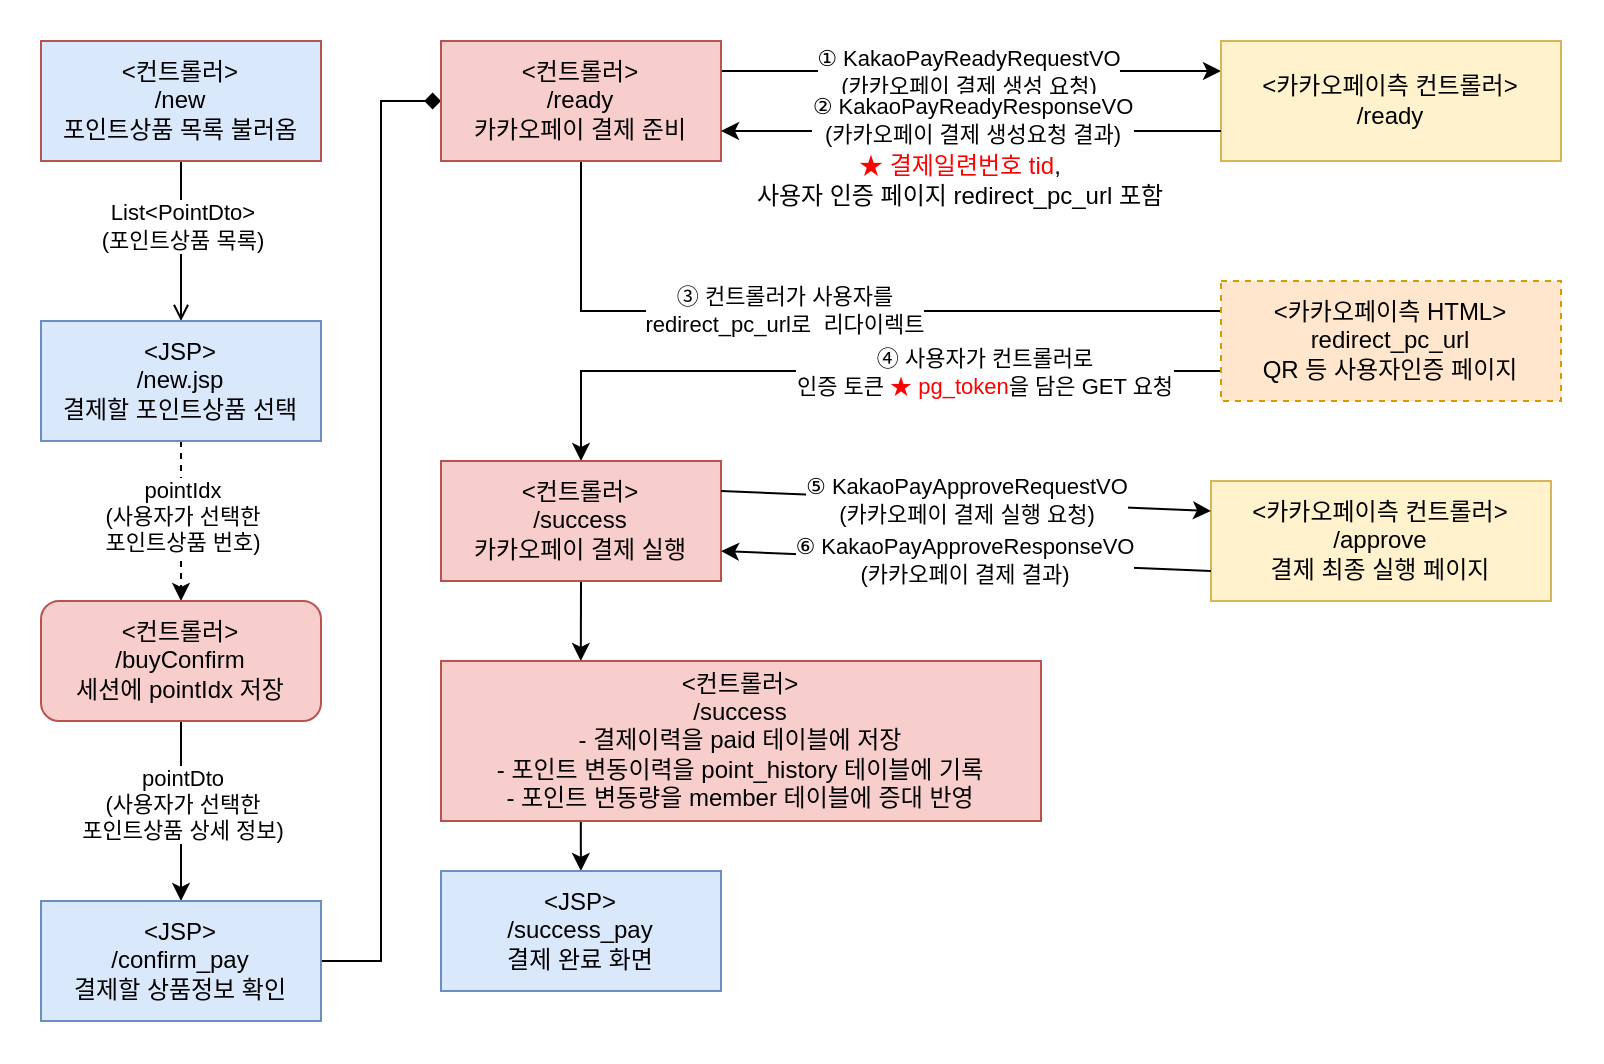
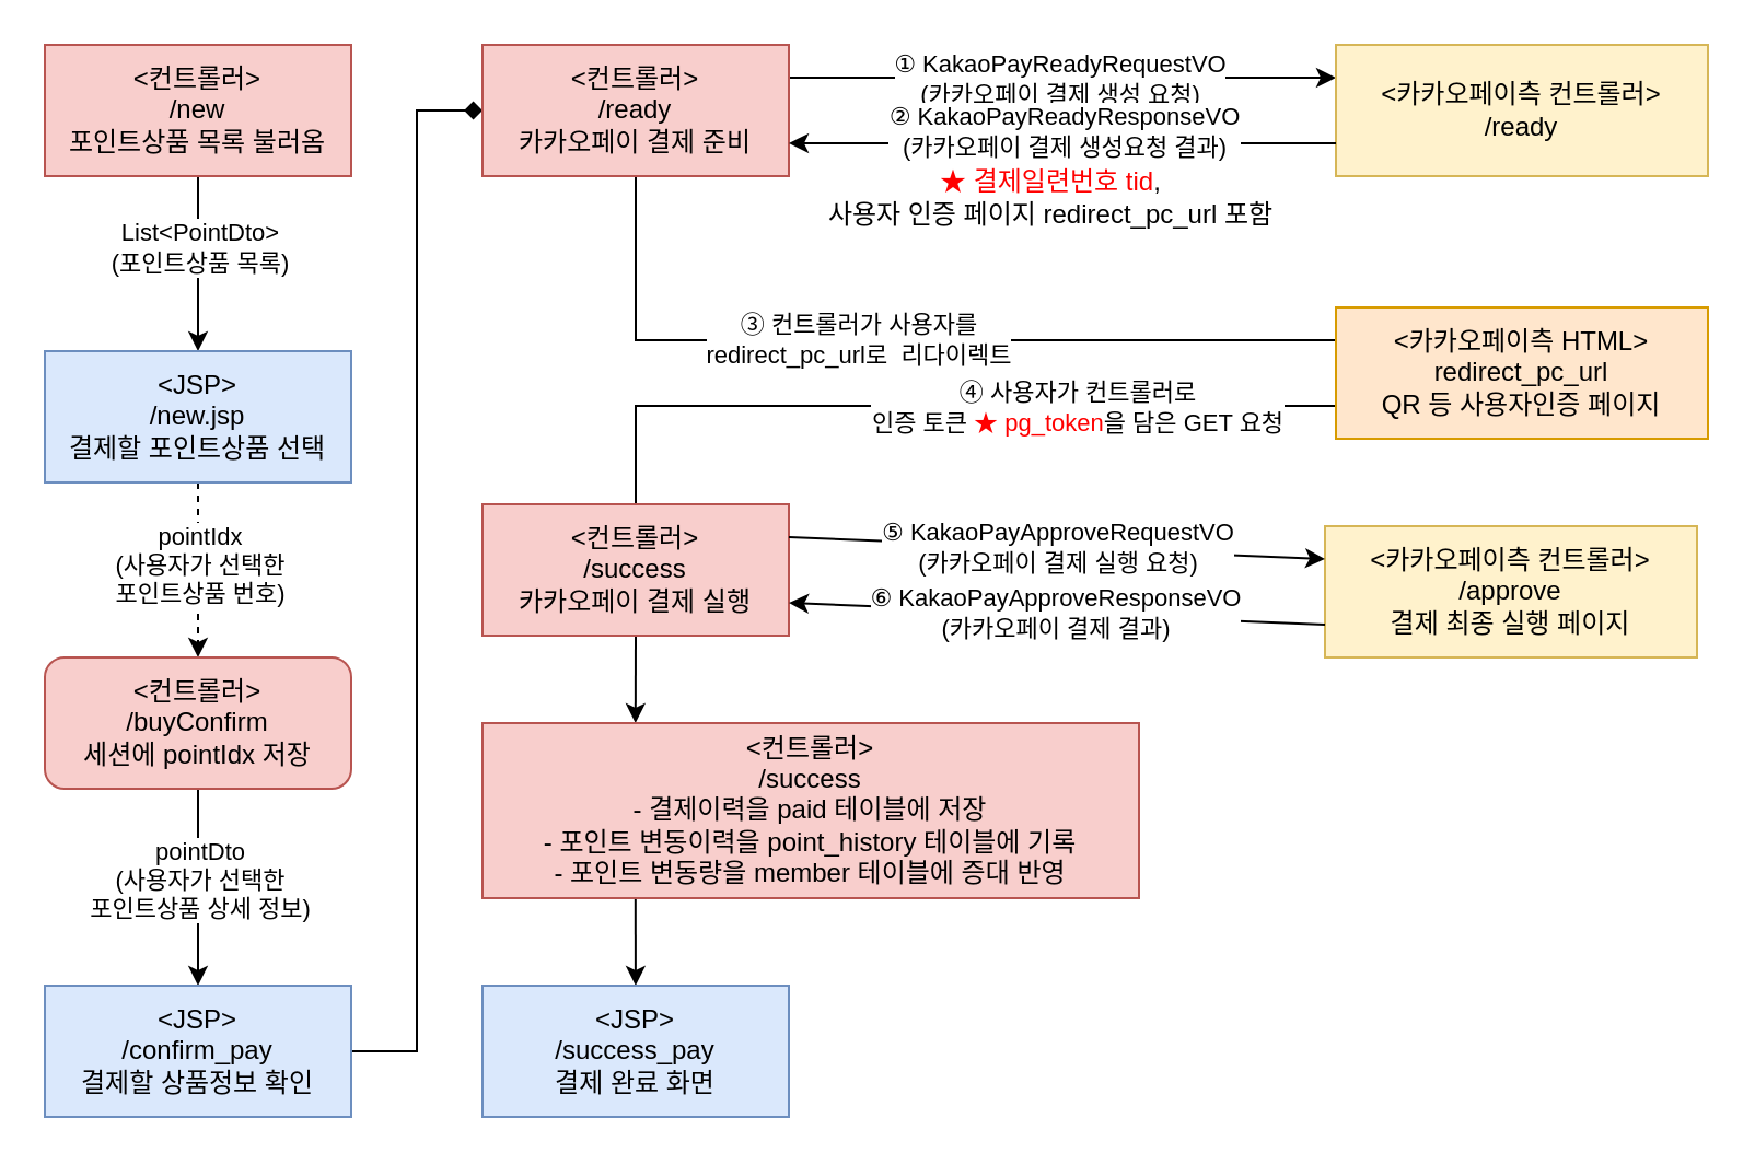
  <mxCell id="0" />
  <mxCell id="1" parent="0" />
- <mxCell id="2" value="" style="edgeStyle=none;html=1;endArrow=open;" edge="1" parent="1" source="4" target="7"><mxGeometry relative="1" as="geometry" /></mxCell>
+ <mxCell id="2" value="" style="edgeStyle=none;html=1;" edge="1" parent="1" source="4" target="7"><mxGeometry relative="1" as="geometry" /></mxCell>
  <mxCell id="3" value="List&amp;lt;PointDto&amp;gt;&lt;br&gt;(포인트상품 목록)" style="edgeLabel;html=1;align=center;verticalAlign=middle;resizable=0;points=[];" vertex="1" connectable="0" parent="2"><mxGeometry x="-0.649" y="-4" relative="1" as="geometry"><mxPoint x="4" y="18" as="offset" /></mxGeometry></mxCell>
- <mxCell id="4" value="&amp;lt;컨트롤러&amp;gt;&lt;br&gt;/new&lt;br&gt;포인트상품 목록 불러옴" style="rounded=0;whiteSpace=wrap;html=1;fillColor=#dae8fc;strokeColor=#b85450;" vertex="1" parent="1"><mxGeometry x="20" y="20" width="140" height="60" as="geometry" /></mxCell>
+ <mxCell id="4" value="&amp;lt;컨트롤러&amp;gt;&lt;br&gt;/new&lt;br&gt;포인트상품 목록 불러옴" style="rounded=0;whiteSpace=wrap;html=1;fillColor=#f8cecc;strokeColor=#b85450;" vertex="1" parent="1"><mxGeometry x="20" y="20" width="140" height="60" as="geometry" /></mxCell>
  <mxCell id="5" value="" style="edgeStyle=none;html=1;dashed=1;" edge="1" parent="1" source="7" target="10"><mxGeometry relative="1" as="geometry"><Array as="points" /></mxGeometry></mxCell>
  <mxCell id="6" value="pointIdx&lt;br&gt;(사용자가 선택한&lt;br&gt;포인트상품 번호)" style="edgeLabel;html=1;align=center;verticalAlign=middle;resizable=0;points=[];" vertex="1" connectable="0" parent="5"><mxGeometry x="-0.387" relative="1" as="geometry"><mxPoint y="12" as="offset" /></mxGeometry></mxCell>
  <mxCell id="7" value="&amp;lt;JSP&amp;gt;&lt;br&gt;/new.jsp&lt;br&gt;결제할 포인트상품 선택" style="rounded=0;whiteSpace=wrap;html=1;fillColor=#dae8fc;strokeColor=#6c8ebf;" vertex="1" parent="1"><mxGeometry x="20" y="160" width="140" height="60" as="geometry" /></mxCell>
  <mxCell id="8" value="" style="edgeStyle=none;html=1;" edge="1" parent="1" source="10" target="12"><mxGeometry relative="1" as="geometry" /></mxCell>
  <mxCell id="9" value="pointDto&lt;br&gt;(사용자가 선택한&lt;br&gt;포인트상품 상세 정보)" style="edgeLabel;html=1;align=center;verticalAlign=middle;resizable=0;points=[];" vertex="1" connectable="0" parent="8"><mxGeometry x="0.208" relative="1" as="geometry"><mxPoint y="-13" as="offset" /></mxGeometry></mxCell>
  <mxCell id="10" value="&amp;lt;컨트롤러&amp;gt;&lt;br&gt;/buyConfirm&lt;br&gt;세션에 pointIdx 저장" style="whiteSpace=wrap;html=1;fillColor=#f8cecc;strokeColor=#b85450;rounded=1;" vertex="1" parent="1"><mxGeometry x="20" y="300" width="140" height="60" as="geometry" /></mxCell>
  <mxCell id="11" value="" style="edgeStyle=none;html=1;rounded=0;endArrow=diamond;" edge="1" parent="1" source="12" target="17"><mxGeometry relative="1" as="geometry"><Array as="points"><mxPoint x="190" y="480" /><mxPoint x="190" y="50" /></Array></mxGeometry></mxCell>
  <mxCell id="12" value="&amp;lt;JSP&amp;gt;&lt;br&gt;/confirm_pay&lt;br&gt;결제할 상품정보 확인" style="rounded=0;whiteSpace=wrap;html=1;fillColor=#dae8fc;strokeColor=#6c8ebf;" vertex="1" parent="1"><mxGeometry x="20" y="450" width="140" height="60" as="geometry" /></mxCell>
  <mxCell id="13" value="" style="edgeStyle=none;rounded=0;html=1;entryX=0;entryY=0.25;entryDx=0;entryDy=0;exitX=1;exitY=0.25;exitDx=0;exitDy=0;" edge="1" parent="1" source="17" target="18"><mxGeometry relative="1" as="geometry" /></mxCell>
  <mxCell id="14" value="① KakaoPayReadyRequestVO&lt;br&gt;(카카오페이 결제 생성 요청)" style="edgeLabel;html=1;align=center;verticalAlign=middle;resizable=0;points=[];" vertex="1" connectable="0" parent="13"><mxGeometry x="0.099" y="2" relative="1" as="geometry"><mxPoint x="-14" y="2" as="offset" /></mxGeometry></mxCell>
  <mxCell id="15" value="" style="edgeStyle=none;rounded=0;html=1;fontColor=#FF0000;exitX=0.5;exitY=1;exitDx=0;exitDy=0;entryX=0;entryY=0.25;entryDx=0;entryDy=0;endArrow=none;" edge="1" parent="1" source="17" target="22"><mxGeometry relative="1" as="geometry"><Array as="points"><mxPoint x="290" y="155" /></Array></mxGeometry></mxCell>
  <mxCell id="16" value="③ 컨트롤러가 사용자를&lt;br&gt;redirect_pc_url로&amp;nbsp;&amp;nbsp;리다이렉트" style="edgeLabel;html=1;align=center;verticalAlign=middle;resizable=0;points=[];fontColor=#000000;" vertex="1" connectable="0" parent="15"><mxGeometry x="-0.348" relative="1" as="geometry"><mxPoint x="47" y="-1" as="offset" /></mxGeometry></mxCell>
  <mxCell id="17" value="&amp;lt;컨트롤러&amp;gt;&lt;br&gt;/ready&lt;br&gt;카카오페이 결제 준비" style="rounded=0;whiteSpace=wrap;html=1;fillColor=#f8cecc;strokeColor=#b85450;" vertex="1" parent="1"><mxGeometry x="220" y="20" width="140" height="60" as="geometry" /></mxCell>
  <mxCell id="18" value="&amp;lt;카카오페이측 컨트롤러&amp;gt;&lt;br&gt;/ready" style="rounded=0;whiteSpace=wrap;html=1;fillColor=#fff2cc;strokeColor=#d6b656;" vertex="1" parent="1"><mxGeometry x="610" y="20" width="170" height="60" as="geometry" /></mxCell>
  <mxCell id="19" value="★ 결제일련번호 tid&lt;font color=&quot;#000000&quot;&gt;,&lt;br&gt;사용자 인증 페이지 redirect_pc_url 포함&lt;/font&gt;" style="text;html=1;strokeColor=none;fillColor=none;align=center;verticalAlign=middle;whiteSpace=wrap;rounded=0;fontColor=#FF0000;" vertex="1" parent="1"><mxGeometry x="350" y="70" width="260" height="40" as="geometry" /></mxCell>
- <mxCell id="20" value="" style="edgeStyle=none;rounded=0;html=1;fontColor=#FF0000;exitX=0;exitY=0.75;exitDx=0;exitDy=0;entryX=0.5;entryY=0;entryDx=0;entryDy=0;" edge="1" parent="1" source="22" target="24"><mxGeometry relative="1" as="geometry"><Array as="points"><mxPoint x="290" y="185" /></Array></mxGeometry></mxCell>
+ <mxCell id="20" value="" style="edgeStyle=none;rounded=0;html=1;fontColor=#FF0000;exitX=0;exitY=0.75;exitDx=0;exitDy=0;entryX=0.5;entryY=0;entryDx=0;entryDy=0;endArrow=none;" edge="1" parent="1" source="22" target="24"><mxGeometry relative="1" as="geometry"><Array as="points"><mxPoint x="290" y="185" /></Array></mxGeometry></mxCell>
  <mxCell id="21" value="&lt;font color=&quot;#000000&quot;&gt;④ 사용자가 컨트롤러로&lt;br&gt;인증 토큰 &lt;/font&gt;★ pg_token&lt;font color=&quot;#000000&quot;&gt;을 담은 GET 요청&lt;/font&gt;" style="edgeLabel;html=1;align=center;verticalAlign=middle;resizable=0;points=[];fontColor=#FF0000;" vertex="1" connectable="0" parent="20"><mxGeometry x="-0.16" y="1" relative="1" as="geometry"><mxPoint x="34" as="offset" /></mxGeometry></mxCell>
- <mxCell id="22" value="&amp;lt;카카오페이측 HTML&amp;gt;&lt;br&gt;redirect_pc_url&lt;br&gt;QR 등 사용자인증 페이지" style="rounded=0;whiteSpace=wrap;html=1;fillColor=#ffe6cc;strokeColor=#d79b00;dashed=1;" vertex="1" parent="1"><mxGeometry x="610" y="140" width="170" height="60" as="geometry" /></mxCell>
+ <mxCell id="22" value="&amp;lt;카카오페이측 HTML&amp;gt;&lt;br&gt;redirect_pc_url&lt;br&gt;QR 등 사용자인증 페이지" style="rounded=0;whiteSpace=wrap;html=1;fillColor=#ffe6cc;strokeColor=#d79b00;" vertex="1" parent="1"><mxGeometry x="610" y="140" width="170" height="60" as="geometry" /></mxCell>
  <mxCell id="23" value="" style="edgeStyle=none;rounded=0;html=1;fontColor=#000000;endArrow=classic;endFill=1;exitX=0.5;exitY=1;exitDx=0;exitDy=0;entryX=0.233;entryY=0;entryDx=0;entryDy=0;entryPerimeter=0;" edge="1" parent="1" source="24" target="31"><mxGeometry relative="1" as="geometry" /></mxCell>
  <mxCell id="24" value="&amp;lt;컨트롤러&amp;gt;&lt;br&gt;/success&lt;br&gt;카카오페이 결제 실행" style="rounded=0;whiteSpace=wrap;html=1;fillColor=#f8cecc;strokeColor=#b85450;" vertex="1" parent="1"><mxGeometry x="220" y="230" width="140" height="60" as="geometry" /></mxCell>
  <mxCell id="25" value="&amp;lt;카카오페이측 컨트롤러&amp;gt;&lt;br&gt;/approve&lt;br&gt;결제 최종 실행 페이지" style="rounded=0;whiteSpace=wrap;html=1;fillColor=#fff2cc;strokeColor=#d6b656;" vertex="1" parent="1"><mxGeometry x="605" y="240" width="170" height="60" as="geometry" /></mxCell>
  <mxCell id="26" value="" style="endArrow=classic;html=1;rounded=0;entryX=1;entryY=0.75;entryDx=0;entryDy=0;exitX=0;exitY=0.75;exitDx=0;exitDy=0;endFill=1;" edge="1" parent="1" source="18" target="17"><mxGeometry width="50" height="50" relative="1" as="geometry"><mxPoint x="610" y="65" as="sourcePoint" /><mxPoint x="430" y="66.5" as="targetPoint" /></mxGeometry></mxCell>
  <mxCell id="27" value="② KakaoPayReadyResponseVO&lt;br&gt;(카카오페이 결제 생성요청 결과)" style="edgeLabel;html=1;align=center;verticalAlign=middle;resizable=0;points=[];" vertex="1" connectable="0" parent="26"><mxGeometry x="-0.191" y="-2" relative="1" as="geometry"><mxPoint x="-24" y="-3" as="offset" /></mxGeometry></mxCell>
  <mxCell id="28" value="⑤ KakaoPayApproveRequestVO&lt;br&gt;(카카오페이 결제 실행 요청)" style="endArrow=classic;html=1;rounded=0;fontColor=#000000;exitX=1;exitY=0.25;exitDx=0;exitDy=0;entryX=0;entryY=0.25;entryDx=0;entryDy=0;" edge="1" parent="1" source="24" target="25"><mxGeometry width="50" height="50" relative="1" as="geometry"><mxPoint x="350" y="330" as="sourcePoint" /><mxPoint x="400" y="280" as="targetPoint" /></mxGeometry></mxCell>
  <mxCell id="29" value="⑥ KakaoPayApproveResponseVO&lt;br&gt;(카카오페이 결제 결과)" style="endArrow=classic;html=1;rounded=0;fontColor=#000000;exitX=0;exitY=0.75;exitDx=0;exitDy=0;entryX=1;entryY=0.75;entryDx=0;entryDy=0;" edge="1" parent="1" source="25" target="24"><mxGeometry width="50" height="50" relative="1" as="geometry"><mxPoint x="350" y="330" as="sourcePoint" /><mxPoint x="400" y="280" as="targetPoint" /></mxGeometry></mxCell>
  <mxCell id="30" value="" style="edgeStyle=none;rounded=0;html=1;fontColor=#000000;endArrow=classic;endFill=1;exitX=0.233;exitY=1;exitDx=0;exitDy=0;exitPerimeter=0;" edge="1" parent="1" source="31" target="32"><mxGeometry relative="1" as="geometry" /></mxCell>
  <mxCell id="31" value="&amp;lt;컨트롤러&amp;gt;&lt;br&gt;/success&lt;br&gt;- 결제이력을 paid 테이블에 저장&lt;br&gt;- 포인트 변동이력을 point_history 테이블에 기록&lt;br&gt;- 포인트 변동량을 member 테이블에 증대 반영" style="rounded=0;whiteSpace=wrap;html=1;fillColor=#f8cecc;strokeColor=#b85450;" vertex="1" parent="1"><mxGeometry x="220" y="330" width="300" height="80" as="geometry" /></mxCell>
- <mxCell id="32" value="&amp;lt;JSP&amp;gt;&lt;br&gt;/success_pay&lt;br&gt;결제 완료 화면" style="rounded=0;whiteSpace=wrap;html=1;fillColor=#dae8fc;strokeColor=#6c8ebf;" vertex="1" parent="1"><mxGeometry x="220" y="435" width="140" height="60" as="geometry" /></mxCell>
+ <mxCell id="32" value="&amp;lt;JSP&amp;gt;&lt;br&gt;/success_pay&lt;br&gt;결제 완료 화면" style="rounded=0;whiteSpace=wrap;html=1;fillColor=#dae8fc;strokeColor=#6c8ebf;" vertex="1" parent="1"><mxGeometry x="220" y="450" width="140" height="60" as="geometry" /></mxCell>
